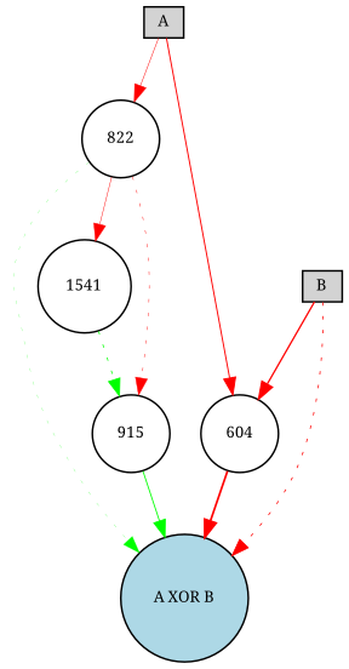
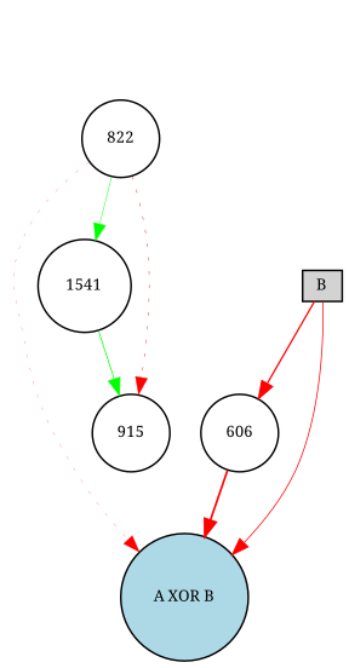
  digraph {
    fontname="Noto Serif"
    node [fillcolor=white fontname="Noto Serif" fontsize=9 shape=circle style=filled]
    edge [color=red fontname="Noto Serif" style=solid]
-   A [fillcolor=lightgray height=0.2 shape=box width=0.2]
    822 [height=0.2 width=0.2]
-   606 [height=0.2 width=0.2 label=604]
+   606 [height=0.2 width=0.2]
    "A XOR B" [fillcolor=lightblue height=0.2 width=0.2]
    1541 [height=0.2 width=0.2]
    915 [height=0.2 width=0.2]
    B [fillcolor=lightgray height=0.2 shape=box width=0.2]
-   A -> 822 [penwidth=0.3198258729072477]
-   A -> 606 [penwidth=0.6532658821532871]
-   822 -> "A XOR B" [color=green penwidth=0.12775616730303957 style=dotted]
-   822 -> 1541 [penwidth=0.30000000000000004]
+   822 -> "A XOR B" [penwidth=0.12775616730303957 style=dotted]
+   822 -> 1541 [color=green penwidth=0.30000000000000004]
    822 -> 915 [penwidth=0.28670781594612343 style=dotted]
    606 -> "A XOR B" [penwidth=1.1572133534688311]
-   1541 -> 915 [color=green penwidth=0.5004478436400472 style=dotted]
-   915 -> "A XOR B" [color=green penwidth=0.5799701938389797]
+   1541 -> 915 [color=green penwidth=0.5004478436400472]
    B -> 606 [penwidth=0.8671364902688217]
-   B -> "A XOR B" [penwidth=0.5135752062765192 style=dotted]
+   B -> "A XOR B" [penwidth=0.5135752062765192]
  }
